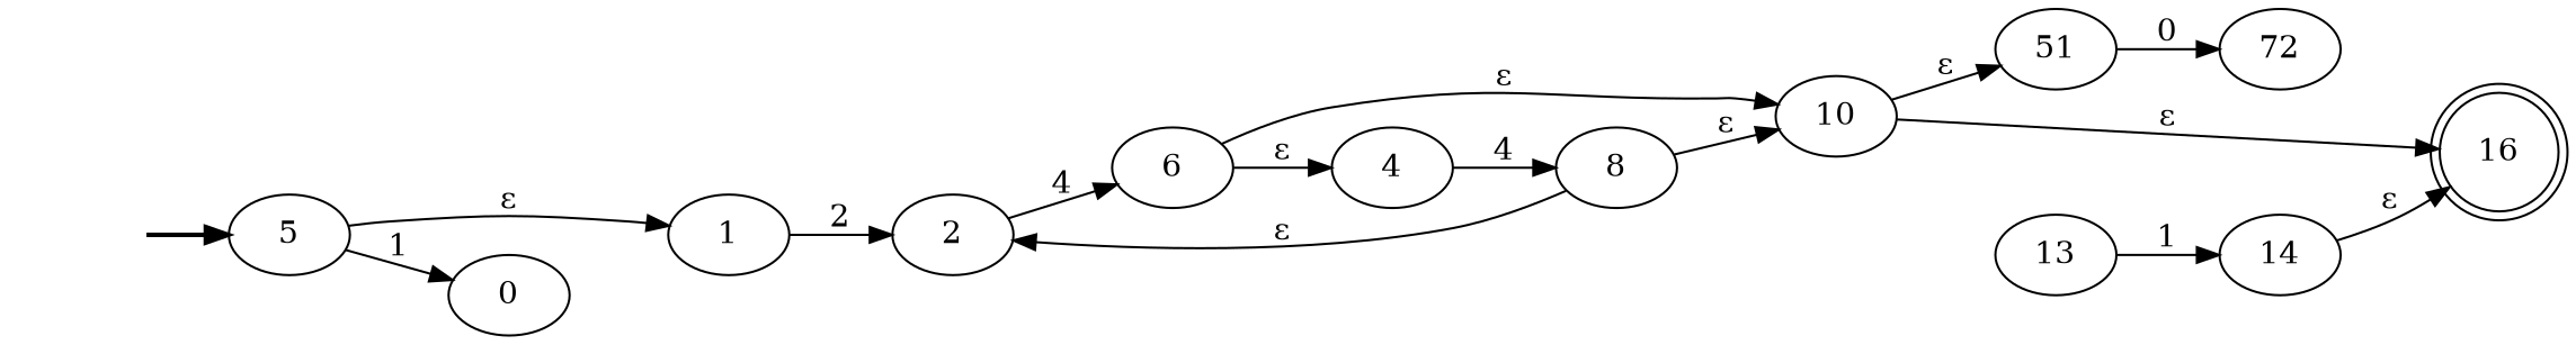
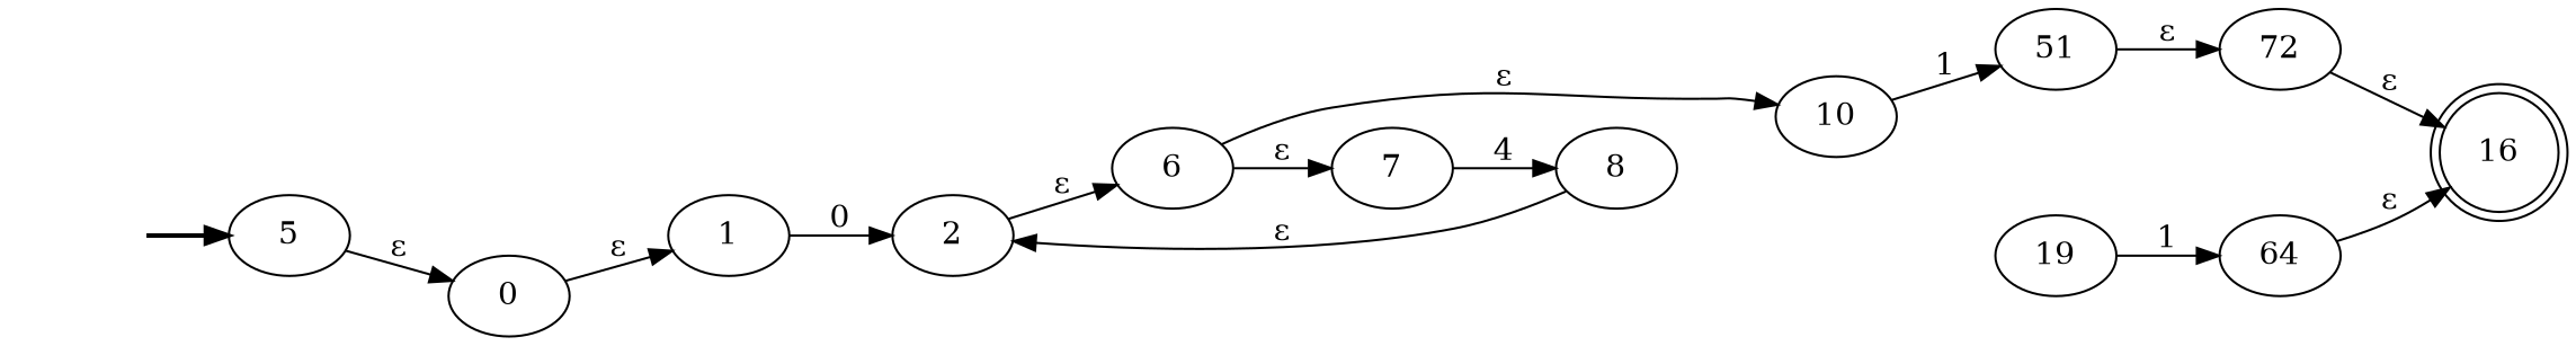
  digraph {
    rankdir=LR
    fake [style=invisible]
    5 [root=true]
    1
    n4 [label=0]
    2
    6
    10
-   7 [label=4]
+   7
    n9 [label=51]
    8
    n11 [label=72]
-   13
-   14
+   13 [label=19]
+   14 [label=64]
    16 [shape=doublecircle]
    fake -> 5 [style=bold]
-   5 -> 1 [label="ε"]
-   5 -> n4 [label=1]
-   1 -> 2 [label=2]
-   2 -> 6 [label=4]
+   n4 -> 1 [label="ε"]
+   5 -> n4 [label="ε"]
+   1 -> 2 [label=0]
+   2 -> 6 [label="ε"]
    6 -> 10 [label="ε"]
    6 -> 7 [label="ε"]
-   10 -> n9 [label="ε"]
+   10 -> n9 [label=1]
    7 -> 8 [label=4]
-   n9 -> n11 [label=0]
+   n9 -> n11 [label="ε"]
    8 -> 2 [label="ε"]
-   8 -> 10 [label="ε"]
-   10 -> 16 [label="ε"]
+   n11 -> 16 [label="ε"]
    13 -> 14 [label=1]
    14 -> 16 [label="ε"]
  }
